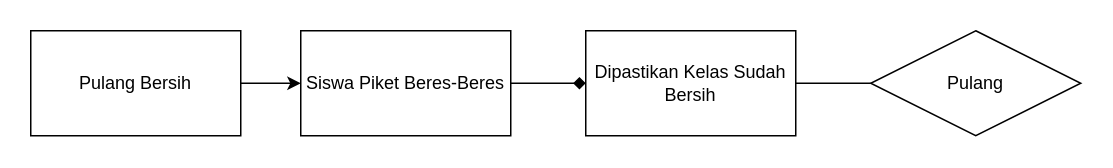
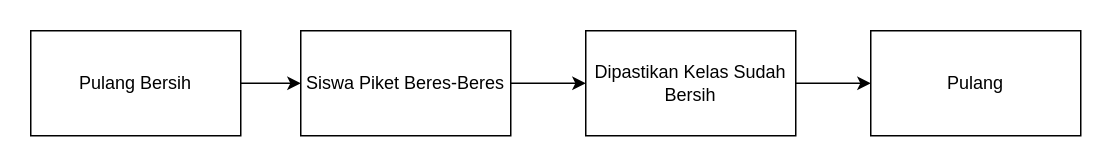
  <mxCell id="0" />
  <mxCell id="1" parent="0" />
  <mxCell id="2" value="" style="edgeStyle=orthogonalEdgeStyle;rounded=0;orthogonalLoop=1;jettySize=auto;html=1;" edge="1" parent="1" source="3" target="5"><mxGeometry relative="1" as="geometry" /></mxCell>
  <mxCell id="3" value="Pulang Bersih" style="rounded=0;whiteSpace=wrap;html=1;" vertex="1" parent="1"><mxGeometry x="20" y="20" width="140" height="70" as="geometry" /></mxCell>
- <mxCell id="4" value="" style="edgeStyle=orthogonalEdgeStyle;rounded=0;orthogonalLoop=1;jettySize=auto;html=1;endArrow=diamond;" edge="1" parent="1" source="5" target="7"><mxGeometry relative="1" as="geometry" /></mxCell>
+ <mxCell id="4" value="" style="edgeStyle=orthogonalEdgeStyle;rounded=0;orthogonalLoop=1;jettySize=auto;html=1;" edge="1" parent="1" source="5" target="7"><mxGeometry relative="1" as="geometry" /></mxCell>
  <mxCell id="5" value="Siswa Piket Beres-Beres" style="rounded=0;whiteSpace=wrap;html=1;" vertex="1" parent="1"><mxGeometry x="200" y="20" width="140" height="70" as="geometry" /></mxCell>
- <mxCell id="6" value="" style="edgeStyle=orthogonalEdgeStyle;rounded=0;orthogonalLoop=1;jettySize=auto;html=1;endArrow=none;" edge="1" parent="1" source="7" target="8"><mxGeometry relative="1" as="geometry" /></mxCell>
+ <mxCell id="6" value="" style="edgeStyle=orthogonalEdgeStyle;rounded=0;orthogonalLoop=1;jettySize=auto;html=1;" edge="1" parent="1" source="7" target="8"><mxGeometry relative="1" as="geometry" /></mxCell>
  <mxCell id="7" value="Dipastikan Kelas Sudah Bersih" style="rounded=0;whiteSpace=wrap;html=1;" vertex="1" parent="1"><mxGeometry x="390" y="20" width="140" height="70" as="geometry" /></mxCell>
- <mxCell id="8" value="Pulang" style="rhombus;whiteSpace=wrap;html=1;" vertex="1" parent="1"><mxGeometry x="580" y="20" width="140" height="70" as="geometry" /></mxCell>
+ <mxCell id="8" value="Pulang" style="rounded=0;whiteSpace=wrap;html=1;" vertex="1" parent="1"><mxGeometry x="580" y="20" width="140" height="70" as="geometry" /></mxCell>
